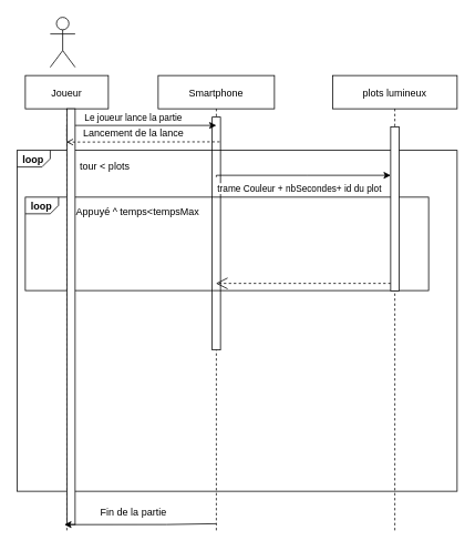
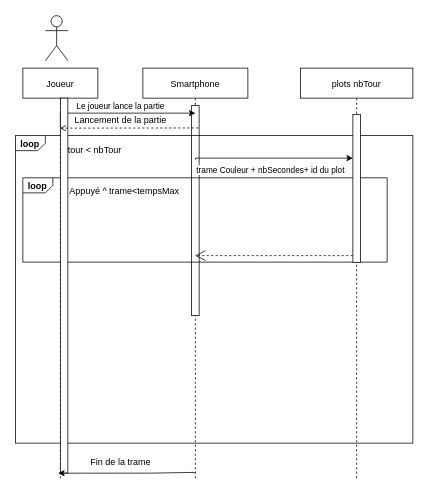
  <mxCell id="0" />
  <mxCell id="1" parent="0" />
  <mxCell id="2" value="Joueur" style="shape=umlLifeline;perimeter=lifelinePerimeter;container=1;collapsible=0;recursiveResize=0;rounded=0;shadow=0;strokeWidth=1;" parent="1" vertex="1"><mxGeometry x="30" y="90" width="100" height="550" as="geometry" /></mxCell>
  <mxCell id="3" value="Smartphone" style="shape=umlLifeline;perimeter=lifelinePerimeter;container=1;collapsible=0;recursiveResize=0;rounded=0;shadow=0;strokeWidth=1;" parent="1" vertex="1"><mxGeometry x="190" y="90" width="140" height="550" as="geometry" /></mxCell>
  <mxCell id="4" value="" style="html=1;points=[];perimeter=orthogonalPerimeter;" vertex="1" parent="3"><mxGeometry x="65" y="50" width="10" height="280" as="geometry" /></mxCell>
  <mxCell id="5" value="Le joueur lance la partie" style="verticalAlign=bottom;html=1;endArrow=classic;edgeStyle=orthogonalEdgeStyle;rounded=0;exitX=0.5;exitY=0.222;exitDx=0;exitDy=0;exitPerimeter=0;endFill=1;" parent="3" edge="1"><mxGeometry x="-0.012" relative="1" as="geometry"><mxPoint x="-110" y="77.66" as="sourcePoint" /><mxPoint x="70" y="60" as="targetPoint" /><Array as="points"><mxPoint y="60" /><mxPoint y="60" /></Array><mxPoint as="offset" /></mxGeometry></mxCell>
- <mxCell id="6" value="plots lumineux" style="shape=umlLifeline;perimeter=lifelinePerimeter;container=1;collapsible=0;recursiveResize=0;rounded=0;shadow=0;strokeWidth=1;" parent="1" vertex="1"><mxGeometry x="400" y="90" width="150" height="550" as="geometry" /></mxCell>
+ <mxCell id="6" value="plots nbTour" style="shape=umlLifeline;perimeter=lifelinePerimeter;container=1;collapsible=0;recursiveResize=0;rounded=0;shadow=0;strokeWidth=1;" parent="1" vertex="1"><mxGeometry x="400" y="90" width="150" height="550" as="geometry" /></mxCell>
  <mxCell id="7" value="" style="edgeStyle=none;html=1;endArrow=open;endSize=12;dashed=1;verticalAlign=bottom;rounded=0;exitX=0.514;exitY=0.873;exitDx=0;exitDy=0;exitPerimeter=0;" parent="6" target="3" edge="1"><mxGeometry width="160" relative="1" as="geometry"><mxPoint x="70.0" y="250.0" as="sourcePoint" /><mxPoint x="-49.019" y="402.645" as="targetPoint" /><Array as="points"><mxPoint x="-120" y="250" /></Array></mxGeometry></mxCell>
  <mxCell id="8" value="" style="shape=umlActor;verticalLabelPosition=bottom;verticalAlign=top;html=1;outlineConnect=0;" parent="1" vertex="1"><mxGeometry x="60" y="20" width="30" height="60" as="geometry" /></mxCell>
  <mxCell id="9" value="trame Couleur + nbSecondes+ id du plot" style="verticalAlign=bottom;html=1;endArrow=classic;edgeStyle=orthogonalEdgeStyle;rounded=0;exitX=0.5;exitY=0.222;exitDx=0;exitDy=0;exitPerimeter=0;endFill=1;" parent="1" source="3" edge="1"><mxGeometry x="-0.105" y="-20" relative="1" as="geometry"><mxPoint x="370" y="210" as="sourcePoint" /><mxPoint x="470" y="210" as="targetPoint" /><Array as="points"><mxPoint x="370" y="210" /><mxPoint x="370" y="210" /></Array><mxPoint x="7" y="5" as="offset" /></mxGeometry></mxCell>
- <mxCell id="10" value="Lancement de la lance" style="text;html=1;align=center;verticalAlign=middle;resizable=0;points=[];autosize=1;strokeColor=none;fillColor=none;" parent="1" vertex="1"><mxGeometry x="85" y="145" width="150" height="30" as="geometry" /></mxCell>
+ <mxCell id="10" value="Lancement de la partie" style="text;html=1;align=center;verticalAlign=middle;resizable=0;points=[];autosize=1;strokeColor=none;fillColor=none;" parent="1" vertex="1"><mxGeometry x="85" y="145" width="150" height="30" as="geometry" /></mxCell>
  <mxCell id="11" value="" style="html=1;shape=mxgraph.sysml.package;labelX=40;whiteSpace=wrap;align=center;fillColor=none;" parent="1" vertex="1"><mxGeometry x="20" y="180" width="530" height="410" as="geometry" /></mxCell>
  <mxCell id="12" value="loop" style="html=1;align=left;verticalAlign=top;labelPosition=left;verticalLabelPosition=top;labelBackgroundColor=none;spacingLeft=5;spacingTop=-2;fontStyle=1;" parent="11" connectable="0" vertex="1"><mxGeometry as="geometry" /></mxCell>
- <mxCell id="13" value="tour &amp;lt; plots" style="text;html=1;strokeColor=none;fillColor=none;align=center;verticalAlign=middle;whiteSpace=wrap;rounded=0;" parent="11" vertex="1"><mxGeometry x="58.889" width="94.222" height="37.436" as="geometry" /></mxCell>
+ <mxCell id="13" value="tour &amp;lt; nbTour" style="text;html=1;strokeColor=none;fillColor=none;align=center;verticalAlign=middle;whiteSpace=wrap;rounded=0;" parent="11" vertex="1"><mxGeometry x="58.889" width="94.222" height="37.436" as="geometry" /></mxCell>
  <mxCell id="14" value="" style="html=1;shape=mxgraph.sysml.package;labelX=40;whiteSpace=wrap;align=center;fillColor=none;" parent="11" vertex="1"><mxGeometry x="10.004" y="56.312" width="485.657" height="112.307" as="geometry" /></mxCell>
  <mxCell id="15" value="loop" style="html=1;align=left;verticalAlign=top;labelPosition=left;verticalLabelPosition=top;labelBackgroundColor=none;spacingLeft=5;spacingTop=-2;fontStyle=1;" parent="14" connectable="0" vertex="1"><mxGeometry as="geometry" /></mxCell>
- <mxCell id="16" value="Appuyé ^ temps&amp;lt;tempsMax" style="text;html=1;strokeColor=none;fillColor=none;align=center;verticalAlign=middle;whiteSpace=wrap;rounded=0;" parent="14" vertex="1"><mxGeometry x="44.146" y="9.909" width="183.47" height="15.315" as="geometry" /></mxCell>
+ <mxCell id="16" value="Appuyé ^ trame&amp;lt;tempsMax" style="text;html=1;strokeColor=none;fillColor=none;align=center;verticalAlign=middle;whiteSpace=wrap;rounded=0;" parent="14" vertex="1"><mxGeometry x="44.146" y="9.909" width="183.47" height="15.315" as="geometry" /></mxCell>
  <mxCell id="17" value="" style="html=1;points=[];perimeter=orthogonalPerimeter;" vertex="1" parent="11"><mxGeometry x="450" y="-28.157" width="10" height="197.097" as="geometry" /></mxCell>
  <mxCell id="18" style="edgeStyle=orthogonalEdgeStyle;rounded=0;orthogonalLoop=1;jettySize=auto;html=1;exitX=0.5;exitY=1;exitDx=0;exitDy=0;exitPerimeter=0;" parent="1" source="11" target="11" edge="1"><mxGeometry relative="1" as="geometry" /></mxCell>
- <mxCell id="19" value="Fin de la partie" style="text;html=1;align=center;verticalAlign=middle;resizable=0;points=[];autosize=1;strokeColor=none;fillColor=none;" parent="1" vertex="1"><mxGeometry x="110" y="600" width="100" height="30" as="geometry" /></mxCell>
+ <mxCell id="19" value="Fin de la trame" style="text;html=1;align=center;verticalAlign=middle;resizable=0;points=[];autosize=1;strokeColor=none;fillColor=none;" parent="1" vertex="1"><mxGeometry x="110" y="600" width="100" height="30" as="geometry" /></mxCell>
  <mxCell id="20" value="" style="html=1;points=[];perimeter=orthogonalPerimeter;" vertex="1" parent="1"><mxGeometry x="80" y="130" width="10" height="500" as="geometry" /></mxCell>
  <mxCell id="21" value="" style="endArrow=classic;html=1;rounded=0;exitX=0.5;exitY=0.98;exitDx=0;exitDy=0;exitPerimeter=0;entryX=0.47;entryY=0.982;entryDx=0;entryDy=0;entryPerimeter=0;" parent="1" source="3" target="2" edge="1"><mxGeometry width="50" height="50" relative="1" as="geometry"><mxPoint x="140" y="630" as="sourcePoint" /><mxPoint x="190" y="580" as="targetPoint" /><Array as="points"><mxPoint x="200" y="630" /></Array></mxGeometry></mxCell>
  <mxCell id="22" value="" style="endArrow=open;html=1;rounded=0;exitX=0.529;exitY=0.145;exitDx=0;exitDy=0;exitPerimeter=0;dashed=1;endFill=0;" parent="1" source="3" target="2" edge="1"><mxGeometry width="50" height="50" relative="1" as="geometry"><mxPoint x="130" y="630" as="sourcePoint" /><mxPoint x="180" y="580" as="targetPoint" /><Array as="points"><mxPoint x="110" y="170" /></Array></mxGeometry></mxCell>
